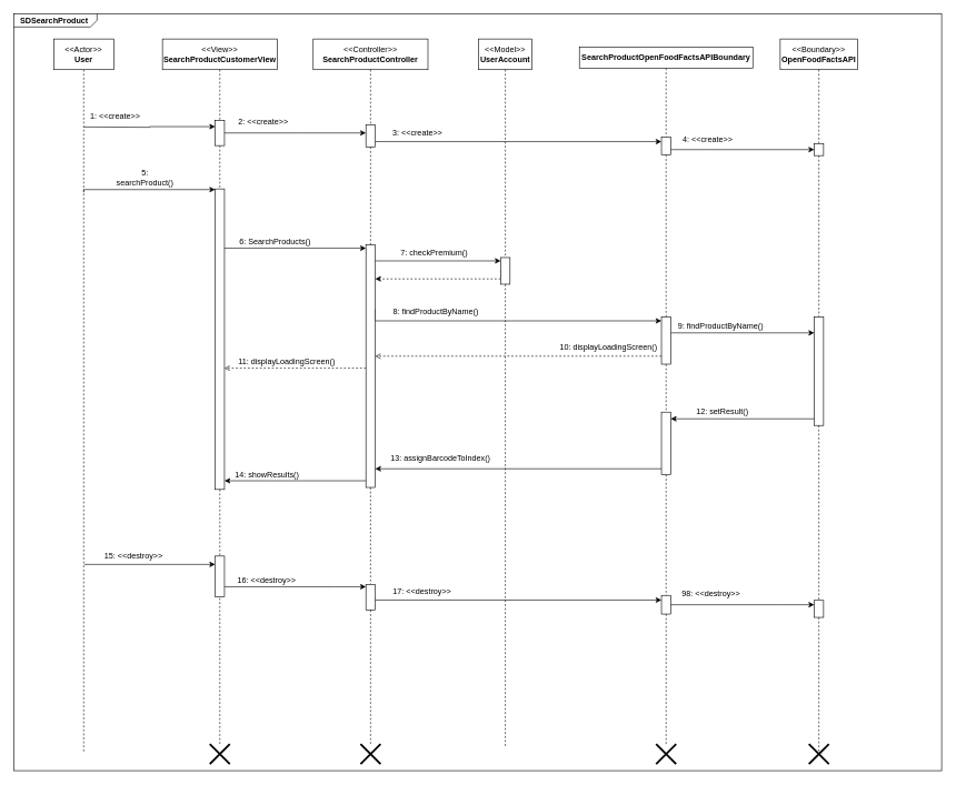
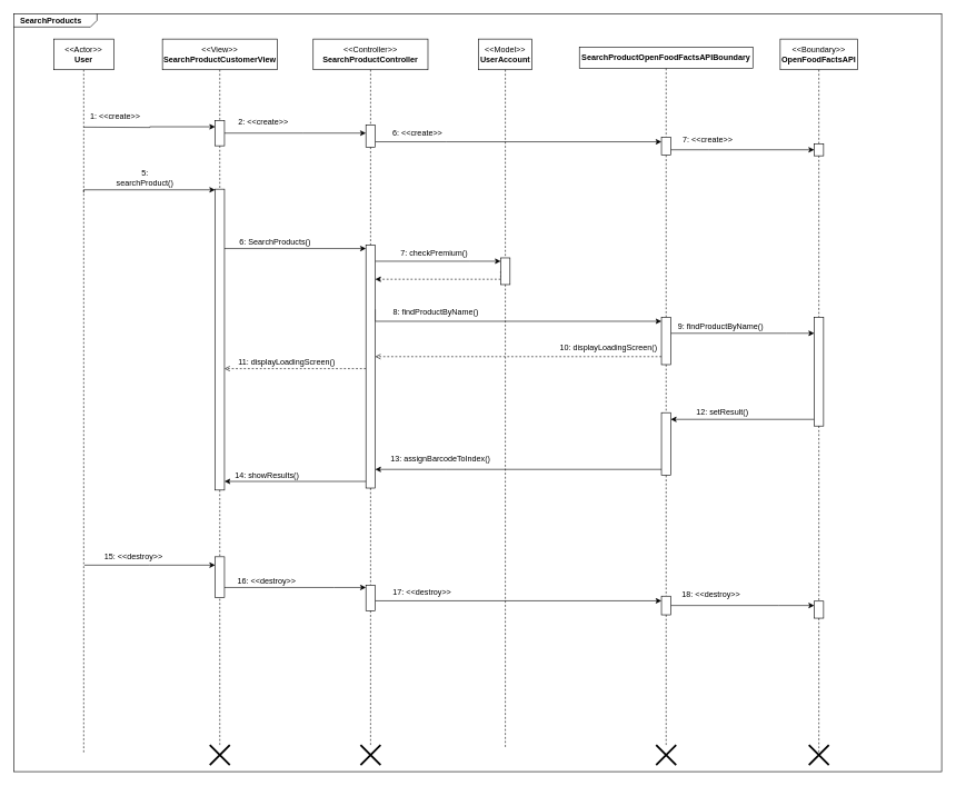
  <mxCell id="0" />
  <mxCell id="1" parent="0" />
  <mxCell id="2" style="edgeStyle=orthogonalEdgeStyle;rounded=0;orthogonalLoop=1;jettySize=auto;html=1;endArrow=none;endFill=0;dashed=1;" parent="1" source="4" edge="1"><mxGeometry relative="1" as="geometry"><mxPoint x="125" y="1130" as="targetPoint" /></mxGeometry></mxCell>
  <mxCell id="3" style="edgeStyle=orthogonalEdgeStyle;rounded=0;orthogonalLoop=1;jettySize=auto;html=1;entryX=0;entryY=0.25;entryDx=0;entryDy=0;" edge="1" parent="1" target="68"><mxGeometry relative="1" as="geometry"><mxPoint x="125" y="190" as="sourcePoint" /><mxPoint x="327" y="190" as="targetPoint" /><Array as="points" /></mxGeometry></mxCell>
  <mxCell id="4" value="&amp;lt;&amp;lt;Actor&amp;gt;&amp;gt;&lt;br&gt;&lt;b&gt;User&lt;/b&gt;" style="rounded=0;whiteSpace=wrap;html=1;" parent="1" vertex="1"><mxGeometry x="80" y="58" width="90" height="46" as="geometry" /></mxCell>
  <mxCell id="5" value="&amp;lt;&amp;lt;View&amp;gt;&amp;gt;&lt;br&gt;&lt;b&gt;SearchProductCustomerView&lt;/b&gt;" style="rounded=0;whiteSpace=wrap;html=1;" parent="1" vertex="1"><mxGeometry x="243" y="58" width="172" height="46" as="geometry" /></mxCell>
  <mxCell id="6" value="&amp;lt;&amp;lt;Controller&amp;gt;&amp;gt;&lt;br&gt;&lt;b&gt;SearchProductController&lt;/b&gt;" style="rounded=0;whiteSpace=wrap;html=1;" parent="1" vertex="1"><mxGeometry x="469" y="58" width="172" height="46" as="geometry" /></mxCell>
  <mxCell id="7" style="edgeStyle=orthogonalEdgeStyle;rounded=0;orthogonalLoop=1;jettySize=auto;html=1;dashed=1;endArrow=none;endFill=0;startArrow=none;" parent="1" source="27" edge="1"><mxGeometry relative="1" as="geometry"><mxPoint x="757" y="1121.8" as="targetPoint" /></mxGeometry></mxCell>
  <mxCell id="8" value="&amp;lt;&amp;lt;Model&amp;gt;&amp;gt;&lt;br&gt;&lt;b&gt;UserAccount&lt;/b&gt;" style="rounded=0;whiteSpace=wrap;html=1;" parent="1" vertex="1"><mxGeometry x="717" y="58" width="80" height="46" as="geometry" /></mxCell>
  <mxCell id="9" value="&lt;b&gt;SearchProductOpenFoodFactsAPIBoundary&lt;/b&gt;" style="rounded=0;whiteSpace=wrap;html=1;" parent="1" vertex="1"><mxGeometry x="868" y="70" width="260" height="32" as="geometry" /></mxCell>
  <mxCell id="10" value="&amp;lt;&amp;lt;Boundary&amp;gt;&amp;gt;&lt;br&gt;&lt;b&gt;OpenFoodFactsAPI&lt;/b&gt;" style="rounded=0;whiteSpace=wrap;html=1;" parent="1" vertex="1"><mxGeometry x="1169" y="58" width="116" height="46" as="geometry" /></mxCell>
  <mxCell id="11" value="1: &amp;lt;&amp;lt;create&amp;gt;&amp;gt;" style="text;html=1;strokeColor=none;fillColor=none;align=center;verticalAlign=middle;whiteSpace=wrap;rounded=0;" parent="1" vertex="1"><mxGeometry x="129" y="163" width="87" height="24" as="geometry" /></mxCell>
  <mxCell id="12" value="" style="edgeStyle=orthogonalEdgeStyle;rounded=0;orthogonalLoop=1;jettySize=auto;html=1;dashed=1;endArrow=none;endFill=0;startArrow=none;" parent="1" source="68" target="16" edge="1"><mxGeometry relative="1" as="geometry"><mxPoint x="329" y="1139" as="targetPoint" /><mxPoint x="329" y="215" as="sourcePoint" /><Array as="points" /></mxGeometry></mxCell>
  <mxCell id="13" style="edgeStyle=orthogonalEdgeStyle;rounded=0;orthogonalLoop=1;jettySize=auto;html=1;startArrow=classic;startFill=1;endArrow=none;endFill=0;" parent="1" source="16" edge="1"><mxGeometry relative="1" as="geometry"><mxPoint x="125" y="288.2" as="targetPoint" /><Array as="points"><mxPoint x="125" y="284" /></Array></mxGeometry></mxCell>
  <mxCell id="14" style="edgeStyle=orthogonalEdgeStyle;rounded=0;orthogonalLoop=1;jettySize=auto;html=1;startArrow=none;startFill=0;endArrow=classic;endFill=1;" parent="1" source="68" target="71" edge="1"><mxGeometry relative="1" as="geometry"><Array as="points"><mxPoint x="454" y="199" /><mxPoint x="454" y="199" /></Array></mxGeometry></mxCell>
  <mxCell id="15" style="edgeStyle=orthogonalEdgeStyle;rounded=0;orthogonalLoop=1;jettySize=auto;html=1;startArrow=none;startFill=0;endArrow=classic;endFill=1;" parent="1" source="16" target="23" edge="1"><mxGeometry relative="1" as="geometry"><Array as="points"><mxPoint x="393" y="372" /><mxPoint x="393" y="372" /></Array></mxGeometry></mxCell>
  <mxCell id="16" value="" style="rounded=0;whiteSpace=wrap;html=1;" parent="1" vertex="1"><mxGeometry x="322" y="283" width="14" height="451" as="geometry" /></mxCell>
  <mxCell id="17" value="5:&lt;br&gt;searchProduct()" style="text;html=1;strokeColor=none;fillColor=none;align=center;verticalAlign=middle;whiteSpace=wrap;rounded=0;" parent="1" vertex="1"><mxGeometry x="168" y="251" width="98" height="30" as="geometry" /></mxCell>
  <mxCell id="18" value="2: &amp;lt;&amp;lt;create&amp;gt;&amp;gt;" style="text;html=1;strokeColor=none;fillColor=none;align=center;verticalAlign=middle;whiteSpace=wrap;rounded=0;" parent="1" vertex="1"><mxGeometry x="351" y="172" width="87" height="21" as="geometry" /></mxCell>
  <mxCell id="19" value="" style="edgeStyle=orthogonalEdgeStyle;rounded=0;orthogonalLoop=1;jettySize=auto;html=1;dashed=1;endArrow=none;endFill=0;startArrow=none;" parent="1" source="71" target="23" edge="1"><mxGeometry relative="1" as="geometry"><mxPoint x="555" y="1136.8" as="targetPoint" /><mxPoint x="555" y="322" as="sourcePoint" /></mxGeometry></mxCell>
  <mxCell id="20" style="edgeStyle=orthogonalEdgeStyle;rounded=0;orthogonalLoop=1;jettySize=auto;html=1;startArrow=none;startFill=0;endArrow=classic;endFill=1;" parent="1" source="23" target="27" edge="1"><mxGeometry relative="1" as="geometry"><Array as="points"><mxPoint x="704" y="391" /><mxPoint x="704" y="391" /></Array></mxGeometry></mxCell>
  <mxCell id="21" style="edgeStyle=orthogonalEdgeStyle;rounded=0;orthogonalLoop=1;jettySize=auto;html=1;startArrow=none;startFill=0;endArrow=classic;endFill=1;" parent="1" target="32" edge="1"><mxGeometry relative="1" as="geometry"><mxPoint x="562" y="463" as="sourcePoint" /><Array as="points"><mxPoint x="562" y="481" /></Array></mxGeometry></mxCell>
  <mxCell id="22" style="edgeStyle=orthogonalEdgeStyle;rounded=0;orthogonalLoop=1;jettySize=auto;html=1;dashed=1;startArrow=none;startFill=0;endArrow=open;endFill=0;" parent="1" edge="1" source="23"><mxGeometry relative="1" as="geometry"><mxPoint x="548" y="552" as="sourcePoint" /><Array as="points"><mxPoint x="510" y="552" /><mxPoint x="510" y="552" /></Array><mxPoint x="336" y="552" as="targetPoint" /></mxGeometry></mxCell>
  <mxCell id="23" value="" style="rounded=0;whiteSpace=wrap;html=1;" parent="1" vertex="1"><mxGeometry x="548" y="367" width="14" height="364" as="geometry" /></mxCell>
  <mxCell id="24" value="6: SearchProducts()" style="text;html=1;strokeColor=none;fillColor=none;align=center;verticalAlign=middle;whiteSpace=wrap;rounded=0;" parent="1" vertex="1"><mxGeometry x="351" y="348" width="122" height="28" as="geometry" /></mxCell>
  <mxCell id="25" value="" style="edgeStyle=orthogonalEdgeStyle;rounded=0;orthogonalLoop=1;jettySize=auto;html=1;dashed=1;endArrow=none;endFill=0;" parent="1" source="8" target="27" edge="1"><mxGeometry relative="1" as="geometry"><mxPoint x="757" y="1121.8" as="targetPoint" /><mxPoint x="757" y="104" as="sourcePoint" /></mxGeometry></mxCell>
  <mxCell id="26" style="edgeStyle=orthogonalEdgeStyle;rounded=0;orthogonalLoop=1;jettySize=auto;html=1;startArrow=none;startFill=0;endArrow=classic;endFill=1;dashed=1;exitX=0;exitY=0.5;exitDx=0;exitDy=0;" parent="1" source="27" target="23" edge="1"><mxGeometry relative="1" as="geometry"><mxPoint x="750" y="433" as="sourcePoint" /><mxPoint x="562" y="433" as="targetPoint" /><Array as="points"><mxPoint x="750" y="418" /></Array></mxGeometry></mxCell>
  <mxCell id="27" value="" style="rounded=0;whiteSpace=wrap;html=1;" parent="1" vertex="1"><mxGeometry x="750" y="386" width="14" height="40" as="geometry" /></mxCell>
  <mxCell id="28" value="7: checkPremium()" style="text;html=1;strokeColor=none;fillColor=none;align=center;verticalAlign=middle;whiteSpace=wrap;rounded=0;" parent="1" vertex="1"><mxGeometry x="595" y="367" width="111" height="23" as="geometry" /></mxCell>
  <mxCell id="29" value="" style="edgeStyle=orthogonalEdgeStyle;rounded=0;orthogonalLoop=1;jettySize=auto;html=1;dashed=1;endArrow=none;endFill=0;exitX=0.5;exitY=1;exitDx=0;exitDy=0;startArrow=none;" parent="1" source="74" target="32" edge="1"><mxGeometry relative="1" as="geometry"><mxPoint x="993" y="1104" as="targetPoint" /><mxPoint x="1053" y="389" as="sourcePoint" /><Array as="points" /></mxGeometry></mxCell>
  <mxCell id="30" style="edgeStyle=orthogonalEdgeStyle;rounded=0;orthogonalLoop=1;jettySize=auto;html=1;startArrow=none;startFill=0;endArrow=classic;endFill=1;" parent="1" source="32" target="36" edge="1"><mxGeometry relative="1" as="geometry"><Array as="points"><mxPoint x="1179" y="499" /><mxPoint x="1179" y="499" /></Array></mxGeometry></mxCell>
  <mxCell id="31" style="edgeStyle=orthogonalEdgeStyle;rounded=0;orthogonalLoop=1;jettySize=auto;html=1;startArrow=none;startFill=0;endArrow=open;endFill=0;dashed=1;" parent="1" source="32" edge="1"><mxGeometry relative="1" as="geometry"><mxPoint x="562" y="534" as="targetPoint" /><Array as="points"><mxPoint x="667" y="534" /><mxPoint x="667" y="534" /></Array></mxGeometry></mxCell>
  <mxCell id="32" value="" style="rounded=0;whiteSpace=wrap;html=1;" parent="1" vertex="1"><mxGeometry x="991" y="475" width="14" height="71" as="geometry" /></mxCell>
  <mxCell id="33" value="8: findProductByName()" style="text;html=1;strokeColor=none;fillColor=none;align=center;verticalAlign=middle;whiteSpace=wrap;rounded=0;" parent="1" vertex="1"><mxGeometry x="574" y="452" width="158" height="30" as="geometry" /></mxCell>
  <mxCell id="34" value="" style="edgeStyle=orthogonalEdgeStyle;rounded=0;orthogonalLoop=1;jettySize=auto;html=1;dashed=1;endArrow=none;endFill=0;startArrow=none;" parent="1" source="76" target="36" edge="1"><mxGeometry relative="1" as="geometry"><mxPoint x="1225.5" y="1104.4" as="targetPoint" /><mxPoint x="1227" y="104" as="sourcePoint" /></mxGeometry></mxCell>
  <mxCell id="35" style="edgeStyle=orthogonalEdgeStyle;rounded=0;orthogonalLoop=1;jettySize=auto;html=1;startArrow=none;startFill=0;endArrow=classic;endFill=1;" parent="1" source="36" target="42" edge="1"><mxGeometry relative="1" as="geometry"><Array as="points"><mxPoint x="1059" y="628" /><mxPoint x="1059" y="628" /></Array></mxGeometry></mxCell>
  <mxCell id="36" value="" style="rounded=0;whiteSpace=wrap;html=1;" parent="1" vertex="1"><mxGeometry x="1220" y="475" width="14" height="163" as="geometry" /></mxCell>
  <mxCell id="37" value="9: findProductByName()" style="text;html=1;strokeColor=none;fillColor=none;align=center;verticalAlign=middle;whiteSpace=wrap;rounded=0;" parent="1" vertex="1"><mxGeometry x="1001" y="475" width="158" height="30" as="geometry" /></mxCell>
  <mxCell id="38" value="10: displayLoadingScreen()" style="text;html=1;strokeColor=none;fillColor=none;align=center;verticalAlign=middle;whiteSpace=wrap;rounded=0;" parent="1" vertex="1"><mxGeometry x="835" y="506" width="154" height="30" as="geometry" /></mxCell>
  <mxCell id="39" value="11: displayLoadingScreen()" style="text;html=1;strokeColor=none;fillColor=none;align=center;verticalAlign=middle;whiteSpace=wrap;rounded=0;" parent="1" vertex="1"><mxGeometry x="351" y="527" width="157" height="30" as="geometry" /></mxCell>
  <mxCell id="40" value="" style="edgeStyle=orthogonalEdgeStyle;rounded=0;orthogonalLoop=1;jettySize=auto;html=1;dashed=1;endArrow=none;endFill=0;startArrow=none;" parent="1" source="32" target="42" edge="1"><mxGeometry relative="1" as="geometry"><mxPoint x="993" y="1118" as="targetPoint" /><mxPoint x="998" y="546" as="sourcePoint" /><Array as="points" /></mxGeometry></mxCell>
  <mxCell id="41" style="edgeStyle=orthogonalEdgeStyle;rounded=0;orthogonalLoop=1;jettySize=auto;html=1;startArrow=none;startFill=0;endArrow=classic;endFill=1;" parent="1" source="42" edge="1"><mxGeometry relative="1" as="geometry"><Array as="points"><mxPoint x="668" y="703" /><mxPoint x="668" y="703" /></Array><mxPoint x="562" y="703" as="targetPoint" /></mxGeometry></mxCell>
  <mxCell id="42" value="" style="rounded=0;whiteSpace=wrap;html=1;" parent="1" vertex="1"><mxGeometry x="991" y="618" width="14" height="94" as="geometry" /></mxCell>
  <mxCell id="43" value="12: setResult()" style="text;html=1;strokeColor=none;fillColor=none;align=center;verticalAlign=middle;whiteSpace=wrap;rounded=0;" parent="1" vertex="1"><mxGeometry x="1039" y="607" width="87" height="21" as="geometry" /></mxCell>
  <mxCell id="44" style="edgeStyle=orthogonalEdgeStyle;rounded=0;orthogonalLoop=1;jettySize=auto;html=1;startArrow=none;startFill=0;endArrow=classic;endFill=1;" parent="1" source="23" target="16" edge="1"><mxGeometry relative="1" as="geometry"><Array as="points"><mxPoint x="401" y="721" /><mxPoint x="401" y="721" /></Array><mxPoint x="548" y="736" as="sourcePoint" /><mxPoint x="336" y="736" as="targetPoint" /></mxGeometry></mxCell>
  <mxCell id="45" value="13: assignBarcodeToIndex()" style="text;html=1;strokeColor=none;fillColor=none;align=center;verticalAlign=middle;whiteSpace=wrap;rounded=0;" parent="1" vertex="1"><mxGeometry x="584" y="676" width="152" height="24" as="geometry" /></mxCell>
  <mxCell id="46" value="14: showResults()" style="text;html=1;strokeColor=none;fillColor=none;align=center;verticalAlign=middle;whiteSpace=wrap;rounded=0;" parent="1" vertex="1"><mxGeometry x="347.5" y="700" width="104" height="23" as="geometry" /></mxCell>
  <mxCell id="47" value="" style="edgeStyle=orthogonalEdgeStyle;rounded=0;orthogonalLoop=1;jettySize=auto;html=1;dashed=1;endArrow=none;endFill=0;startArrow=none;" parent="1" source="16" target="50" edge="1"><mxGeometry relative="1" as="geometry"><mxPoint x="329" y="1139" as="targetPoint" /><mxPoint x="329" y="749" as="sourcePoint" /><Array as="points" /></mxGeometry></mxCell>
  <mxCell id="48" style="edgeStyle=orthogonalEdgeStyle;rounded=0;orthogonalLoop=1;jettySize=auto;html=1;startArrow=classic;startFill=1;endArrow=none;endFill=0;" parent="1" source="50" edge="1"><mxGeometry relative="1" as="geometry"><mxPoint x="126" y="846.5" as="targetPoint" /><Array as="points"><mxPoint x="224" y="847" /></Array></mxGeometry></mxCell>
  <mxCell id="49" style="edgeStyle=orthogonalEdgeStyle;rounded=0;orthogonalLoop=1;jettySize=auto;html=1;startArrow=none;startFill=0;endArrow=classic;endFill=1;" parent="1" source="50" target="54" edge="1"><mxGeometry relative="1" as="geometry"><Array as="points"><mxPoint x="500" y="880" /><mxPoint x="500" y="880" /></Array></mxGeometry></mxCell>
  <mxCell id="50" value="" style="rounded=0;whiteSpace=wrap;html=1;" parent="1" vertex="1"><mxGeometry x="322" y="834" width="14" height="61" as="geometry" /></mxCell>
  <mxCell id="51" value="15: &amp;lt;&amp;lt;destroy&amp;gt;&amp;gt;" style="text;html=1;strokeColor=none;fillColor=none;align=center;verticalAlign=middle;whiteSpace=wrap;rounded=0;" parent="1" vertex="1"><mxGeometry x="145" y="819" width="110" height="30" as="geometry" /></mxCell>
  <mxCell id="52" value="" style="edgeStyle=orthogonalEdgeStyle;rounded=0;orthogonalLoop=1;jettySize=auto;html=1;dashed=1;endArrow=none;endFill=0;startArrow=none;" parent="1" source="23" target="54" edge="1"><mxGeometry relative="1" as="geometry"><mxPoint x="555" y="1136.8" as="targetPoint" /><mxPoint x="555" y="748" as="sourcePoint" /></mxGeometry></mxCell>
  <mxCell id="53" style="edgeStyle=orthogonalEdgeStyle;rounded=0;orthogonalLoop=1;jettySize=auto;html=1;startArrow=none;startFill=0;endArrow=classic;endFill=1;" parent="1" source="54" target="58" edge="1"><mxGeometry relative="1" as="geometry"><Array as="points"><mxPoint x="886" y="900" /><mxPoint x="886" y="900" /></Array></mxGeometry></mxCell>
  <mxCell id="54" value="" style="rounded=0;whiteSpace=wrap;html=1;" parent="1" vertex="1"><mxGeometry x="548" y="876.5" width="14" height="38.5" as="geometry" /></mxCell>
  <mxCell id="55" value="16: &amp;lt;&amp;lt;destroy&amp;gt;&amp;gt;" style="text;html=1;strokeColor=none;fillColor=none;align=center;verticalAlign=middle;whiteSpace=wrap;rounded=0;" parent="1" vertex="1"><mxGeometry x="351" y="857" width="97" height="26.5" as="geometry" /></mxCell>
  <mxCell id="56" value="" style="edgeStyle=orthogonalEdgeStyle;rounded=0;orthogonalLoop=1;jettySize=auto;html=1;dashed=1;endArrow=none;endFill=0;startArrow=none;" parent="1" source="42" target="58" edge="1"><mxGeometry relative="1" as="geometry"><mxPoint x="993" y="1104" as="targetPoint" /><mxPoint x="998" y="712" as="sourcePoint" /><Array as="points" /></mxGeometry></mxCell>
  <mxCell id="57" style="edgeStyle=orthogonalEdgeStyle;rounded=0;orthogonalLoop=1;jettySize=auto;html=1;" edge="1" parent="1" source="58" target="81"><mxGeometry relative="1" as="geometry"><Array as="points"><mxPoint x="1167" y="907" /><mxPoint x="1167" y="907" /></Array></mxGeometry></mxCell>
  <mxCell id="58" value="" style="rounded=0;whiteSpace=wrap;html=1;" parent="1" vertex="1"><mxGeometry x="991" y="893" width="14" height="28" as="geometry" /></mxCell>
  <mxCell id="59" value="17: &amp;lt;&amp;lt;destroy&amp;gt;&amp;gt;" style="text;html=1;strokeColor=none;fillColor=none;align=center;verticalAlign=middle;whiteSpace=wrap;rounded=0;" parent="1" vertex="1"><mxGeometry x="584" y="874" width="97" height="26.5" as="geometry" /></mxCell>
  <mxCell id="60" style="edgeStyle=orthogonalEdgeStyle;rounded=0;orthogonalLoop=1;jettySize=auto;html=1;startArrow=none;startFill=0;endArrow=none;endFill=0;dashed=1;" parent="1" source="61" target="50" edge="1"><mxGeometry relative="1" as="geometry"><mxPoint x="230" y="897" as="targetPoint" /><Array as="points"><mxPoint x="329" y="917" /><mxPoint x="329" y="917" /></Array></mxGeometry></mxCell>
  <mxCell id="61" value="" style="shape=umlDestroy;whiteSpace=wrap;html=1;strokeWidth=3;" parent="1" vertex="1"><mxGeometry x="314" y="1116" width="30" height="30" as="geometry" /></mxCell>
  <mxCell id="62" style="edgeStyle=orthogonalEdgeStyle;rounded=0;orthogonalLoop=1;jettySize=auto;html=1;dashed=1;startArrow=none;startFill=0;endArrow=none;endFill=0;" parent="1" source="63" target="54" edge="1"><mxGeometry relative="1" as="geometry" /></mxCell>
  <mxCell id="63" value="" style="shape=umlDestroy;whiteSpace=wrap;html=1;strokeWidth=3;" parent="1" vertex="1"><mxGeometry x="540" y="1116" width="30" height="30" as="geometry" /></mxCell>
  <mxCell id="64" style="edgeStyle=orthogonalEdgeStyle;rounded=0;orthogonalLoop=1;jettySize=auto;html=1;dashed=1;startArrow=none;startFill=0;endArrow=none;endFill=0;" parent="1" source="65" target="58" edge="1"><mxGeometry relative="1" as="geometry" /></mxCell>
  <mxCell id="65" value="" style="shape=umlDestroy;whiteSpace=wrap;html=1;strokeWidth=3;" parent="1" vertex="1"><mxGeometry x="983" y="1116" width="30" height="30" as="geometry" /></mxCell>
- <mxCell id="66" value="&lt;p style=&quot;margin:0px;margin-top:4px;margin-left:10px;text-align:left;&quot;&gt;&lt;b&gt;SDSearchProduct&lt;/b&gt;&lt;/p&gt;" style="html=1;shape=mxgraph.sysml.package;xSize=90;align=left;spacingLeft=10;overflow=fill;recursiveResize=0;fillOpacity=0;labelX=125.57;" parent="1" vertex="1"><mxGeometry x="20" y="20" width="1391" height="1136" as="geometry" /></mxCell>
+ <mxCell id="66" value="&lt;p style=&quot;margin:0px;margin-top:4px;margin-left:10px;text-align:left;&quot;&gt;&lt;b&gt;SearchProducts&lt;/b&gt;&lt;/p&gt;" style="html=1;shape=mxgraph.sysml.package;xSize=90;align=left;spacingLeft=10;overflow=fill;recursiveResize=0;fillOpacity=0;labelX=125.57;" parent="1" vertex="1"><mxGeometry x="20" y="20" width="1391" height="1136" as="geometry" /></mxCell>
  <mxCell id="67" value="" style="edgeStyle=orthogonalEdgeStyle;rounded=0;orthogonalLoop=1;jettySize=auto;html=1;dashed=1;endArrow=none;endFill=0;" edge="1" parent="1" source="5" target="68"><mxGeometry relative="1" as="geometry"><mxPoint x="329" y="283" as="targetPoint" /><mxPoint x="329" y="104" as="sourcePoint" /><Array as="points" /></mxGeometry></mxCell>
  <mxCell id="68" value="" style="rounded=0;whiteSpace=wrap;html=1;" vertex="1" parent="1"><mxGeometry x="322" y="180" width="14" height="38" as="geometry" /></mxCell>
  <mxCell id="69" value="" style="edgeStyle=orthogonalEdgeStyle;rounded=0;orthogonalLoop=1;jettySize=auto;html=1;dashed=1;endArrow=none;endFill=0;" edge="1" parent="1" source="6" target="71"><mxGeometry relative="1" as="geometry"><mxPoint x="555" y="367" as="targetPoint" /><mxPoint x="555" y="104" as="sourcePoint" /></mxGeometry></mxCell>
  <mxCell id="70" style="edgeStyle=orthogonalEdgeStyle;rounded=0;orthogonalLoop=1;jettySize=auto;html=1;" edge="1" parent="1" source="71" target="74"><mxGeometry relative="1" as="geometry"><Array as="points"><mxPoint x="669" y="212" /><mxPoint x="669" y="212" /></Array></mxGeometry></mxCell>
  <mxCell id="71" value="" style="rounded=0;whiteSpace=wrap;html=1;" vertex="1" parent="1"><mxGeometry x="548" y="187" width="14" height="33" as="geometry" /></mxCell>
  <mxCell id="72" value="" style="edgeStyle=orthogonalEdgeStyle;rounded=0;orthogonalLoop=1;jettySize=auto;html=1;dashed=1;endArrow=none;endFill=0;exitX=0.5;exitY=1;exitDx=0;exitDy=0;" edge="1" parent="1" source="9" target="74"><mxGeometry relative="1" as="geometry"><mxPoint x="998" y="475" as="targetPoint" /><mxPoint x="998" y="102" as="sourcePoint" /><Array as="points" /></mxGeometry></mxCell>
  <mxCell id="73" style="edgeStyle=orthogonalEdgeStyle;rounded=0;orthogonalLoop=1;jettySize=auto;html=1;" edge="1" parent="1" source="74" target="76"><mxGeometry relative="1" as="geometry"><Array as="points"><mxPoint x="1062" y="224" /><mxPoint x="1062" y="224" /></Array></mxGeometry></mxCell>
  <mxCell id="74" value="" style="rounded=0;whiteSpace=wrap;html=1;" vertex="1" parent="1"><mxGeometry x="991" y="205" width="14" height="27" as="geometry" /></mxCell>
  <mxCell id="75" value="" style="edgeStyle=orthogonalEdgeStyle;rounded=0;orthogonalLoop=1;jettySize=auto;html=1;dashed=1;endArrow=none;endFill=0;" edge="1" parent="1" source="10" target="76"><mxGeometry relative="1" as="geometry"><mxPoint x="1227" y="475" as="targetPoint" /><mxPoint x="1227" y="104" as="sourcePoint" /></mxGeometry></mxCell>
  <mxCell id="76" value="" style="rounded=0;whiteSpace=wrap;html=1;" vertex="1" parent="1"><mxGeometry x="1220" y="215" width="14" height="18" as="geometry" /></mxCell>
- <mxCell id="77" value="3: &amp;lt;&amp;lt;create&amp;gt;&amp;gt;" style="text;html=1;strokeColor=none;fillColor=none;align=center;verticalAlign=middle;whiteSpace=wrap;rounded=0;" vertex="1" parent="1"><mxGeometry x="582" y="188.5" width="87" height="21" as="geometry" /></mxCell>
- <mxCell id="78" value="4: &amp;lt;&amp;lt;create&amp;gt;&amp;gt;" style="text;html=1;strokeColor=none;fillColor=none;align=center;verticalAlign=middle;whiteSpace=wrap;rounded=0;" vertex="1" parent="1"><mxGeometry x="1017" y="199" width="87" height="21" as="geometry" /></mxCell>
+ <mxCell id="77" value="6: &amp;lt;&amp;lt;create&amp;gt;&amp;gt;" style="text;html=1;strokeColor=none;fillColor=none;align=center;verticalAlign=middle;whiteSpace=wrap;rounded=0;" vertex="1" parent="1"><mxGeometry x="582" y="188.5" width="87" height="21" as="geometry" /></mxCell>
+ <mxCell id="78" value="7: &amp;lt;&amp;lt;create&amp;gt;&amp;gt;" style="text;html=1;strokeColor=none;fillColor=none;align=center;verticalAlign=middle;whiteSpace=wrap;rounded=0;" vertex="1" parent="1"><mxGeometry x="1017" y="199" width="87" height="21" as="geometry" /></mxCell>
  <mxCell id="79" value="" style="edgeStyle=orthogonalEdgeStyle;rounded=0;orthogonalLoop=1;jettySize=auto;html=1;dashed=1;endArrow=none;endFill=0;startArrow=none;" edge="1" parent="1" source="36" target="81"><mxGeometry relative="1" as="geometry"><mxPoint x="1225.5" y="1104.4" as="targetPoint" /><mxPoint x="1227" y="638" as="sourcePoint" /><Array as="points" /></mxGeometry></mxCell>
  <mxCell id="80" style="edgeStyle=orthogonalEdgeStyle;rounded=0;orthogonalLoop=1;jettySize=auto;html=1;dashed=1;endArrow=none;endFill=0;entryX=0.5;entryY=0.533;entryDx=0;entryDy=0;entryPerimeter=0;" edge="1" parent="1" source="81" target="83"><mxGeometry relative="1" as="geometry"><mxPoint x="1227" y="1112" as="targetPoint" /></mxGeometry></mxCell>
  <mxCell id="81" value="" style="rounded=0;whiteSpace=wrap;html=1;" vertex="1" parent="1"><mxGeometry x="1220" y="900.5" width="14" height="25.5" as="geometry" /></mxCell>
- <mxCell id="82" value="98: &amp;lt;&amp;lt;destroy&amp;gt;&amp;gt;" style="text;html=1;strokeColor=none;fillColor=none;align=center;verticalAlign=middle;whiteSpace=wrap;rounded=0;" vertex="1" parent="1"><mxGeometry x="1017" y="876.5" width="97" height="26.5" as="geometry" /></mxCell>
+ <mxCell id="82" value="18: &amp;lt;&amp;lt;destroy&amp;gt;&amp;gt;" style="text;html=1;strokeColor=none;fillColor=none;align=center;verticalAlign=middle;whiteSpace=wrap;rounded=0;" vertex="1" parent="1"><mxGeometry x="1017" y="876.5" width="97" height="26.5" as="geometry" /></mxCell>
  <mxCell id="83" value="" style="shape=umlDestroy;whiteSpace=wrap;html=1;strokeWidth=3;" vertex="1" parent="1"><mxGeometry x="1212" y="1116" width="30" height="30" as="geometry" /></mxCell>
